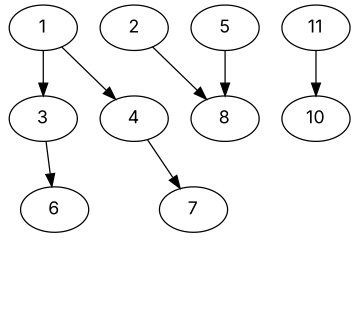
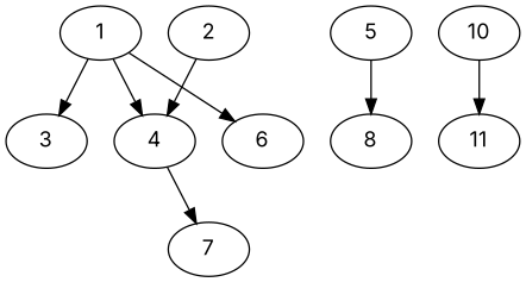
  digraph {
    fontname=Inter
    ordering=out
    node [fontname=Inter]
    edge [fontname=Inter]
    n1 [label=C style=invis]
    1
    3
    4
    2
    6
    7
    5
    8
    10
    11
    1 -> 3
    1 -> 4
    3 -> n1 [style=invis]
-   3 -> 6
+   1 -> 6
    4 -> n1 [style=invis]
    4 -> 7
-   2 -> 8
+   2 -> 4
    6 -> n1 [style=invis]
    5 -> 8
-   11 -> 10
+   10 -> 11
  }
